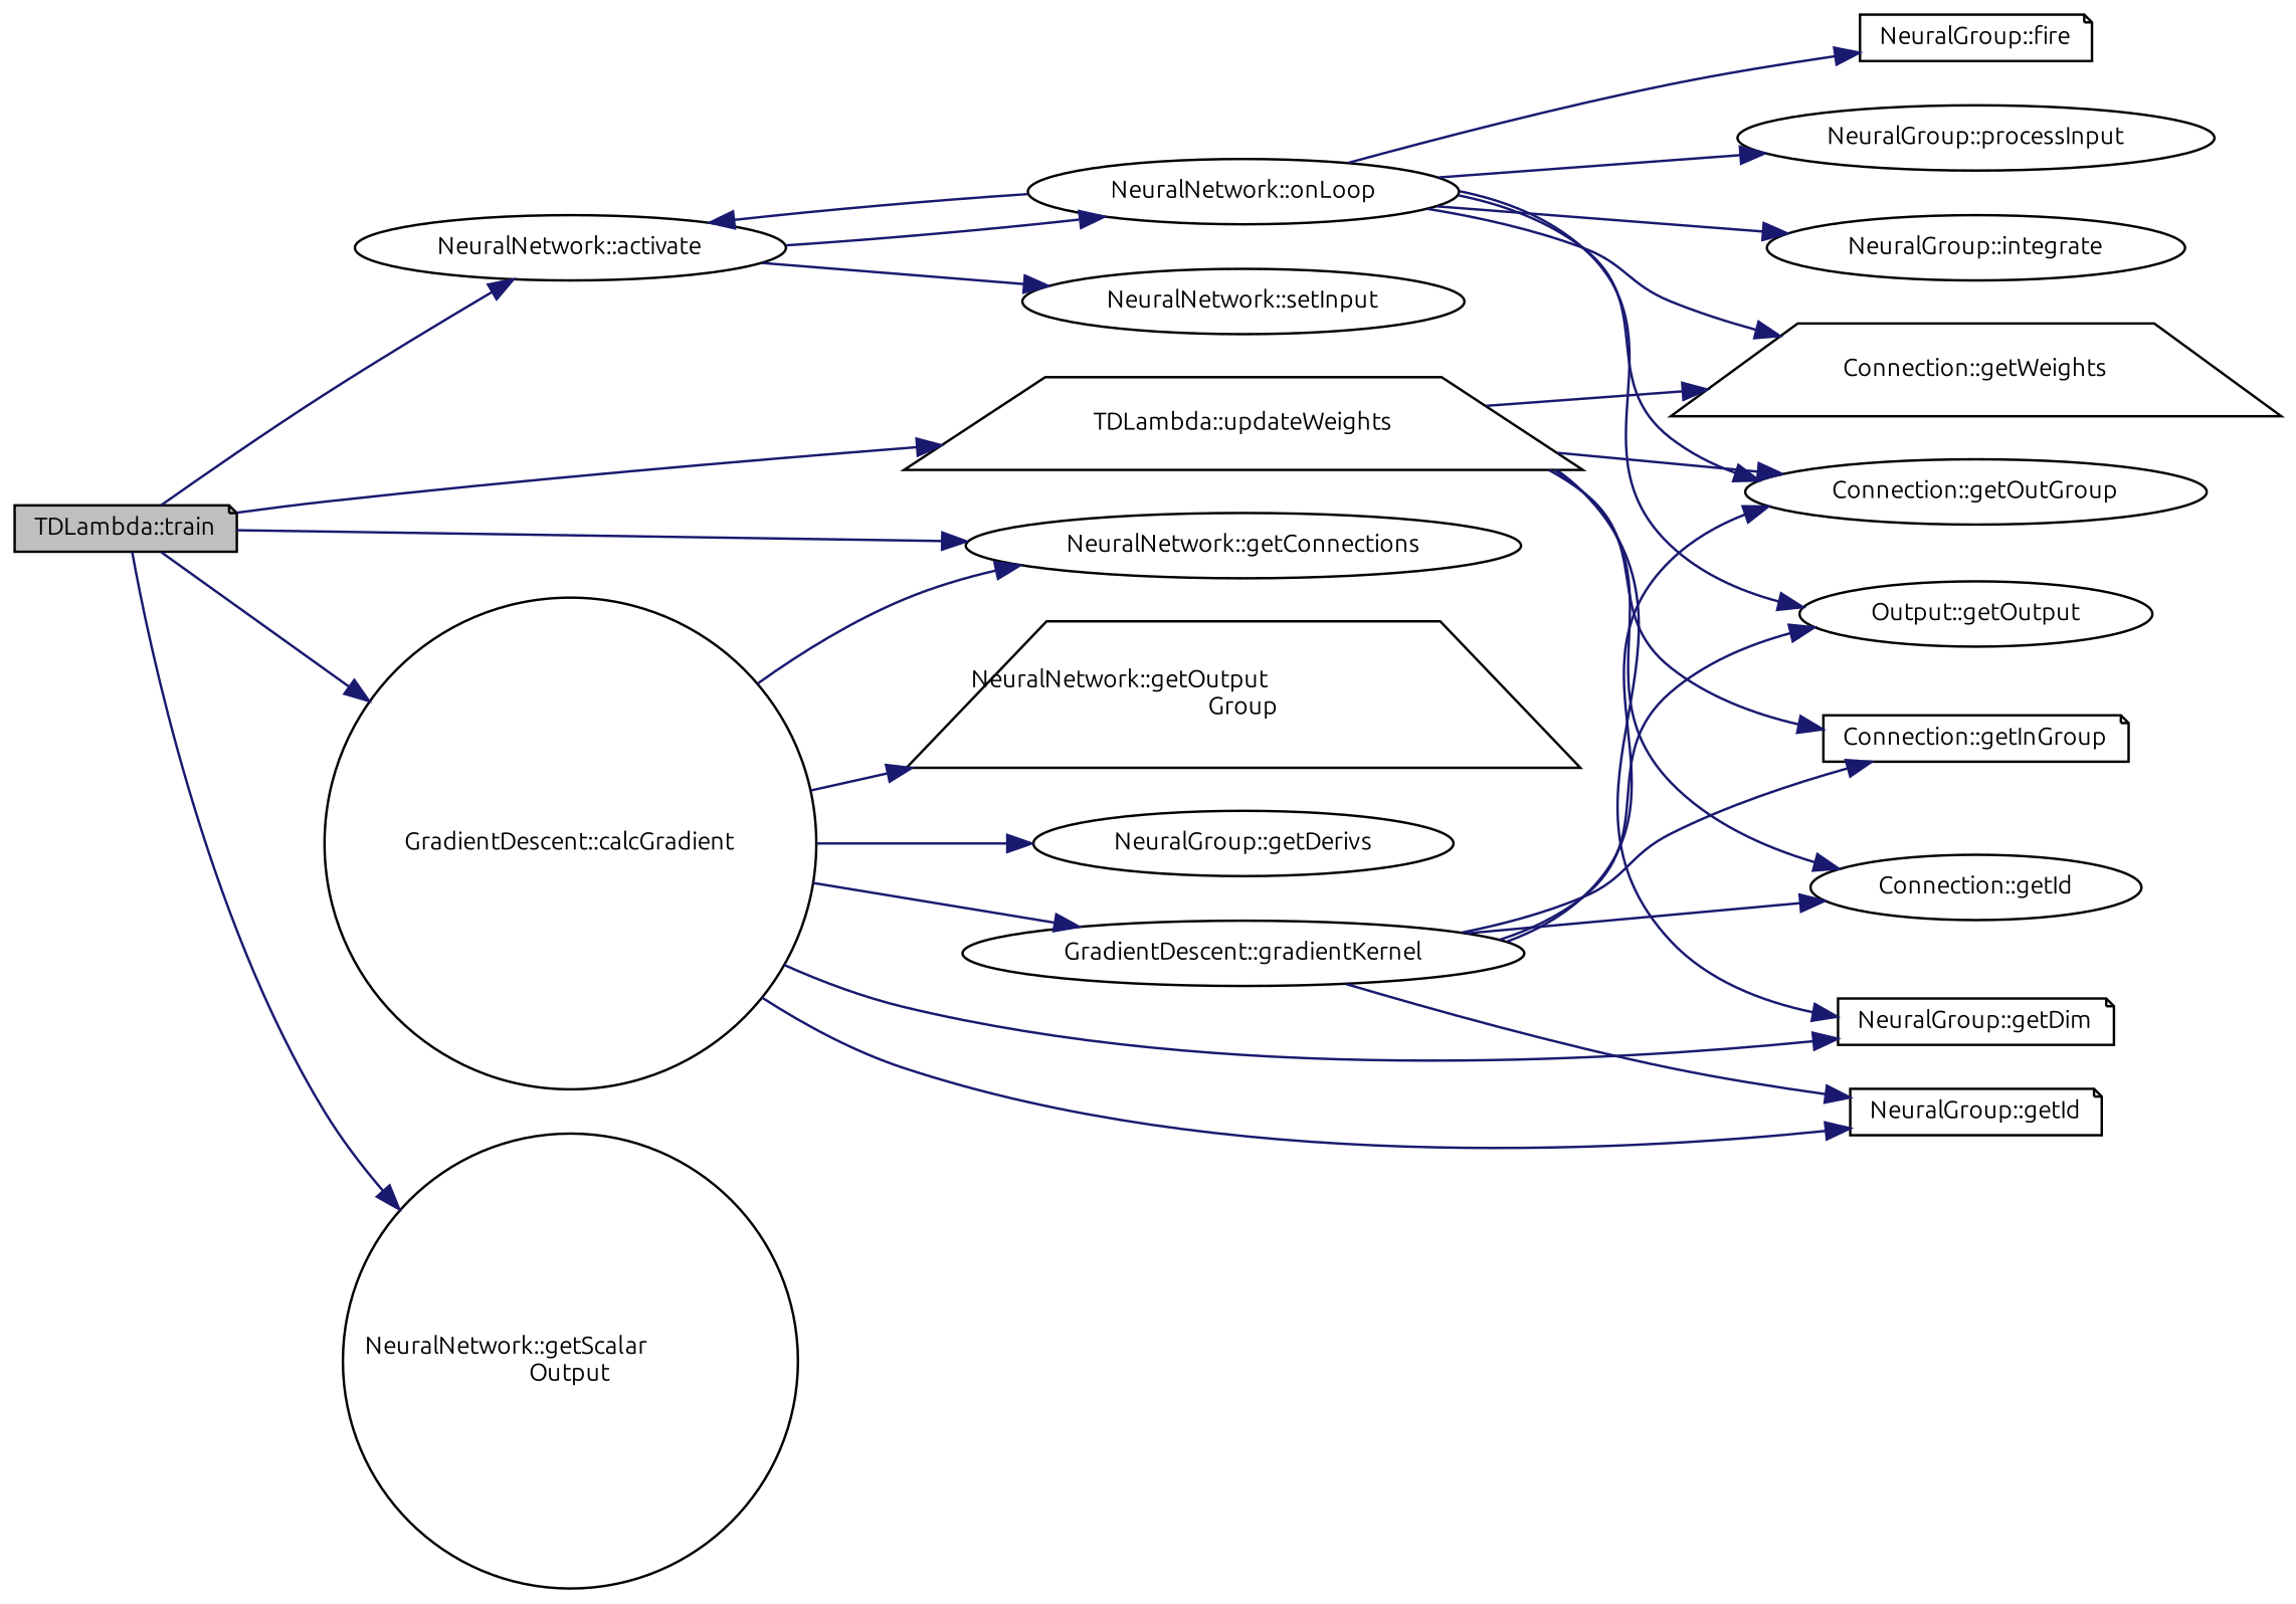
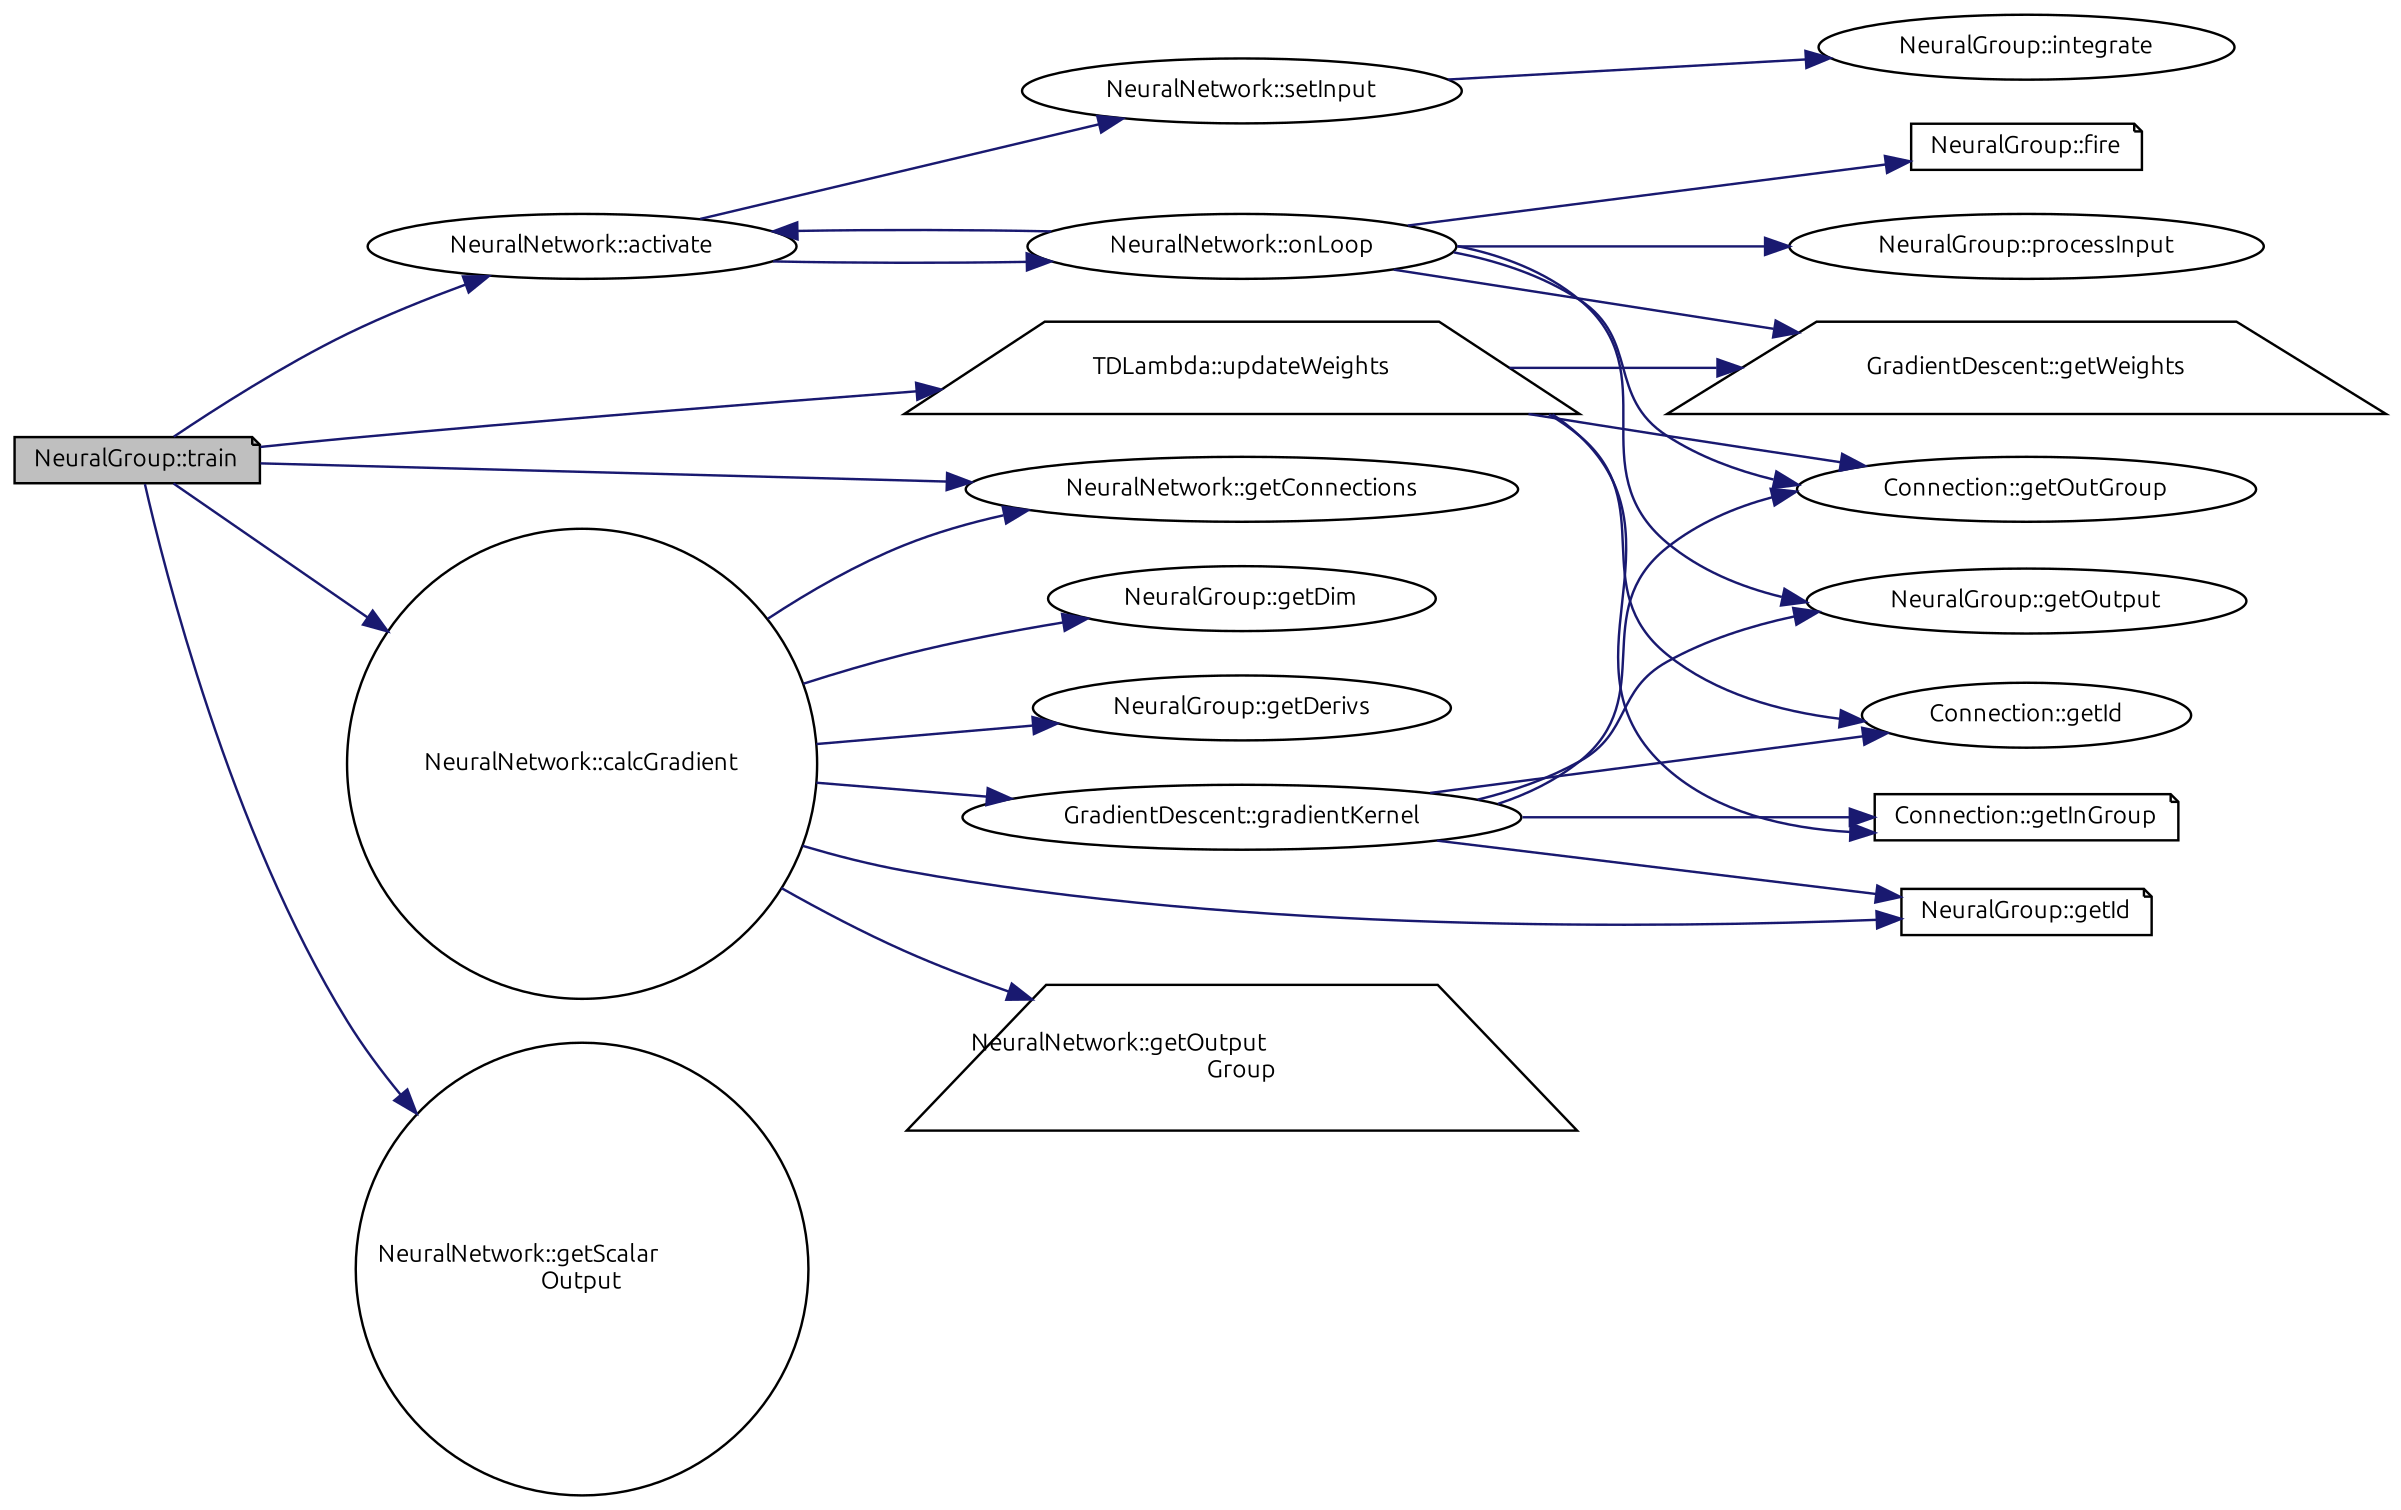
  digraph {
    fontname=Ubuntu
    rankdir=LR
    node [color=black fillcolor=white fontname=Ubuntu fontsize=10 shape=ellipse style=filled]
    edge [color=midnightblue fontname=Ubuntu fontsize=10 labelfontname=Helvetica labelfontsize=10 style=solid]
-   n1 [fillcolor=grey75 fontcolor=black height=0.2 label="TDLambda::train" shape=note width=0.4]
+   n1 [fillcolor=grey75 fontcolor=black height=0.2 label="NeuralGroup::train" shape=note width=0.4]
    n2 [height=0.2 label="NeuralNetwork::activate" width=0.4]
    n3 [height=0.2 label="NeuralNetwork::getScalar\lOutput" shape=circle width=0.4]
-   n4 [height=0.2 label="GradientDescent::calcGradient" shape=circle width=0.4]
+   n4 [height=0.2 label="NeuralNetwork::calcGradient" shape=circle width=0.4]
    n5 [height=0.2 label="NeuralNetwork::getConnections" width=0.4]
    n6 [height=0.2 label="TDLambda::updateWeights" shape=trapezium width=0.4]
    n7 [height=0.2 label="NeuralNetwork::setInput" width=0.4]
    n8 [height=0.2 label="NeuralNetwork::onLoop" width=0.4]
    n9 [height=0.2 label="NeuralNetwork::getOutput\lGroup" shape=trapezium width=0.4]
-   n10 [height=0.2 label="NeuralGroup::getDim" shape=note width=0.4]
+   n10 [height=0.2 label="NeuralGroup::getDim" width=0.4]
    n11 [height=0.2 label="NeuralGroup::getId" shape=note width=0.4]
    n12 [height=0.2 label="NeuralGroup::getDerivs" width=0.4]
    n13 [height=0.2 label="GradientDescent::gradientKernel" width=0.4]
    n14 [height=0.2 label="Connection::getInGroup" shape=note width=0.4]
    n15 [height=0.2 label="Connection::getOutGroup" width=0.4]
-   n16 [height=0.2 label="Connection::getWeights" shape=trapezium width=0.4]
+   n16 [height=0.2 label="GradientDescent::getWeights" shape=trapezium width=0.4]
    n17 [height=0.2 label="Connection::getId" width=0.4]
-   n18 [height=0.2 label="Output::getOutput" width=0.4]
+   n18 [height=0.2 label="NeuralGroup::getOutput" width=0.4]
    n19 [height=0.2 label="NeuralGroup::processInput" width=0.4]
    n20 [height=0.2 label="NeuralGroup::integrate" width=0.4]
    n21 [height=0.2 label="NeuralGroup::fire" shape=note width=0.4]
    n1 -> n2
    n1 -> n3
    n1 -> n4
    n1 -> n5
    n1 -> n6
    n2 -> n7
    n2 -> n8
    n4 -> n5
    n4 -> n9
    n4 -> n10
    n4 -> n11
    n4 -> n12
    n4 -> n13
-   n6 -> n10
    n6 -> n14
    n6 -> n15
    n6 -> n16
    n6 -> n17
    n8 -> n2
    n8 -> n15
    n8 -> n16
    n8 -> n18
    n8 -> n19
-   n8 -> n20
+   n7 -> n20
    n8 -> n21
    n13 -> n11
    n13 -> n14
    n13 -> n15
    n13 -> n17
    n13 -> n18
  }
